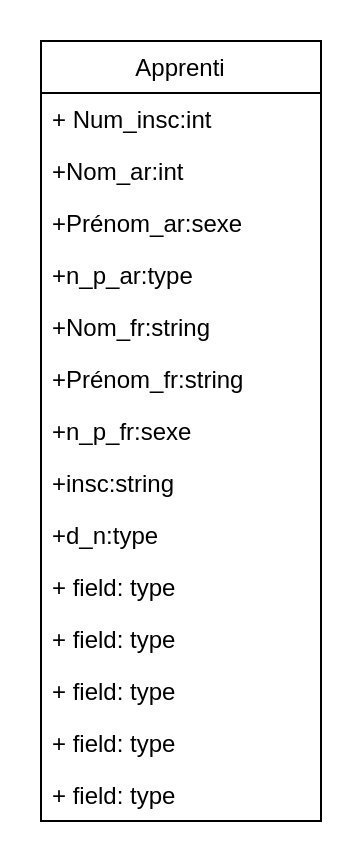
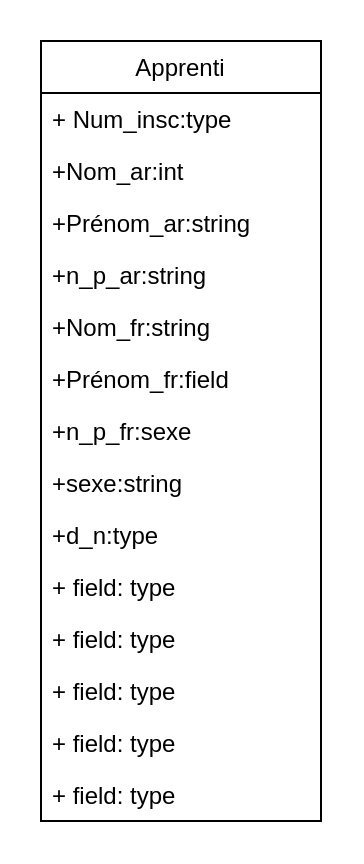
  <mxCell id="0" />
  <mxCell id="1" parent="0" />
  <mxCell id="2" value="Apprenti" style="swimlane;fontStyle=0;childLayout=stackLayout;horizontal=1;startSize=26;fillColor=none;horizontalStack=0;resizeParent=1;resizeParentMax=0;resizeLast=0;collapsible=1;marginBottom=0;" vertex="1" parent="1"><mxGeometry x="20" y="20" width="140" height="390" as="geometry" /></mxCell>
- <mxCell id="3" value="+ Num_insc:int" style="text;strokeColor=none;fillColor=none;align=left;verticalAlign=top;spacingLeft=4;spacingRight=4;overflow=hidden;rotatable=0;points=[[0,0.5],[1,0.5]];portConstraint=eastwest;" parent="2" vertex="1"><mxGeometry y="26" width="140" height="26" as="geometry" /></mxCell>
+ <mxCell id="3" value="+ Num_insc:type" style="text;strokeColor=none;fillColor=none;align=left;verticalAlign=top;spacingLeft=4;spacingRight=4;overflow=hidden;rotatable=0;points=[[0,0.5],[1,0.5]];portConstraint=eastwest;" parent="2" vertex="1"><mxGeometry y="26" width="140" height="26" as="geometry" /></mxCell>
  <mxCell id="4" value="+Nom_ar:int" style="text;strokeColor=none;fillColor=none;align=left;verticalAlign=top;spacingLeft=4;spacingRight=4;overflow=hidden;rotatable=0;points=[[0,0.5],[1,0.5]];portConstraint=eastwest;" parent="2" vertex="1"><mxGeometry y="52" width="140" height="26" as="geometry" /></mxCell>
- <mxCell id="5" value="+Prénom_ar:sexe" style="text;strokeColor=none;fillColor=none;align=left;verticalAlign=top;spacingLeft=4;spacingRight=4;overflow=hidden;rotatable=0;points=[[0,0.5],[1,0.5]];portConstraint=eastwest;" parent="2" vertex="1"><mxGeometry y="78" width="140" height="26" as="geometry" /></mxCell>
- <mxCell id="6" value="+n_p_ar:type" style="text;strokeColor=none;fillColor=none;align=left;verticalAlign=top;spacingLeft=4;spacingRight=4;overflow=hidden;rotatable=0;points=[[0,0.5],[1,0.5]];portConstraint=eastwest;" parent="2" vertex="1"><mxGeometry y="104" width="140" height="26" as="geometry" /></mxCell>
+ <mxCell id="5" value="+Prénom_ar:string" style="text;strokeColor=none;fillColor=none;align=left;verticalAlign=top;spacingLeft=4;spacingRight=4;overflow=hidden;rotatable=0;points=[[0,0.5],[1,0.5]];portConstraint=eastwest;" parent="2" vertex="1"><mxGeometry y="78" width="140" height="26" as="geometry" /></mxCell>
+ <mxCell id="6" value="+n_p_ar:string" style="text;strokeColor=none;fillColor=none;align=left;verticalAlign=top;spacingLeft=4;spacingRight=4;overflow=hidden;rotatable=0;points=[[0,0.5],[1,0.5]];portConstraint=eastwest;" parent="2" vertex="1"><mxGeometry y="104" width="140" height="26" as="geometry" /></mxCell>
  <mxCell id="7" value="+Nom_fr:string" style="text;strokeColor=none;fillColor=none;align=left;verticalAlign=top;spacingLeft=4;spacingRight=4;overflow=hidden;rotatable=0;points=[[0,0.5],[1,0.5]];portConstraint=eastwest;" vertex="1" parent="2"><mxGeometry y="130" width="140" height="26" as="geometry" /></mxCell>
- <mxCell id="8" value="+Prénom_fr:string" style="text;strokeColor=none;fillColor=none;align=left;verticalAlign=top;spacingLeft=4;spacingRight=4;overflow=hidden;rotatable=0;points=[[0,0.5],[1,0.5]];portConstraint=eastwest;" vertex="1" parent="2"><mxGeometry y="156" width="140" height="26" as="geometry" /></mxCell>
+ <mxCell id="8" value="+Prénom_fr:field" style="text;strokeColor=none;fillColor=none;align=left;verticalAlign=top;spacingLeft=4;spacingRight=4;overflow=hidden;rotatable=0;points=[[0,0.5],[1,0.5]];portConstraint=eastwest;" vertex="1" parent="2"><mxGeometry y="156" width="140" height="26" as="geometry" /></mxCell>
  <mxCell id="9" value="+n_p_fr:sexe" style="text;strokeColor=none;fillColor=none;align=left;verticalAlign=top;spacingLeft=4;spacingRight=4;overflow=hidden;rotatable=0;points=[[0,0.5],[1,0.5]];portConstraint=eastwest;" vertex="1" parent="2"><mxGeometry y="182" width="140" height="26" as="geometry" /></mxCell>
- <mxCell id="10" value="+insc:string" style="text;strokeColor=none;fillColor=none;align=left;verticalAlign=top;spacingLeft=4;spacingRight=4;overflow=hidden;rotatable=0;points=[[0,0.5],[1,0.5]];portConstraint=eastwest;" vertex="1" parent="2"><mxGeometry y="208" width="140" height="26" as="geometry" /></mxCell>
+ <mxCell id="10" value="+sexe:string" style="text;strokeColor=none;fillColor=none;align=left;verticalAlign=top;spacingLeft=4;spacingRight=4;overflow=hidden;rotatable=0;points=[[0,0.5],[1,0.5]];portConstraint=eastwest;" vertex="1" parent="2"><mxGeometry y="208" width="140" height="26" as="geometry" /></mxCell>
  <mxCell id="11" value="+d_n:type" style="text;strokeColor=none;fillColor=none;align=left;verticalAlign=top;spacingLeft=4;spacingRight=4;overflow=hidden;rotatable=0;points=[[0,0.5],[1,0.5]];portConstraint=eastwest;" vertex="1" parent="2"><mxGeometry y="234" width="140" height="26" as="geometry" /></mxCell>
  <mxCell id="12" value="+ field: type" style="text;strokeColor=none;fillColor=none;align=left;verticalAlign=top;spacingLeft=4;spacingRight=4;overflow=hidden;rotatable=0;points=[[0,0.5],[1,0.5]];portConstraint=eastwest;" vertex="1" parent="2"><mxGeometry y="260" width="140" height="26" as="geometry" /></mxCell>
  <mxCell id="13" value="+ field: type" style="text;strokeColor=none;fillColor=none;align=left;verticalAlign=top;spacingLeft=4;spacingRight=4;overflow=hidden;rotatable=0;points=[[0,0.5],[1,0.5]];portConstraint=eastwest;" vertex="1" parent="2"><mxGeometry y="286" width="140" height="26" as="geometry" /></mxCell>
  <mxCell id="14" value="+ field: type" style="text;strokeColor=none;fillColor=none;align=left;verticalAlign=top;spacingLeft=4;spacingRight=4;overflow=hidden;rotatable=0;points=[[0,0.5],[1,0.5]];portConstraint=eastwest;" vertex="1" parent="2"><mxGeometry y="312" width="140" height="26" as="geometry" /></mxCell>
  <mxCell id="15" value="+ field: type" style="text;strokeColor=none;fillColor=none;align=left;verticalAlign=top;spacingLeft=4;spacingRight=4;overflow=hidden;rotatable=0;points=[[0,0.5],[1,0.5]];portConstraint=eastwest;" vertex="1" parent="2"><mxGeometry y="338" width="140" height="26" as="geometry" /></mxCell>
  <mxCell id="16" value="+ field: type" style="text;strokeColor=none;fillColor=none;align=left;verticalAlign=top;spacingLeft=4;spacingRight=4;overflow=hidden;rotatable=0;points=[[0,0.5],[1,0.5]];portConstraint=eastwest;" vertex="1" parent="2"><mxGeometry y="364" width="140" height="26" as="geometry" /></mxCell>
